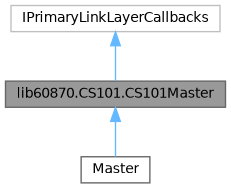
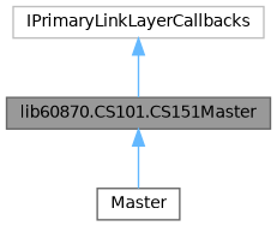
  digraph {
    node [color=gray40 fillcolor=white fontname=Helvetica fontsize=10 shape=box style=filled]
    edge [color=steelblue1 dir=back fontname=Helvetica fontsize=10 labelfontname=Helvetica labelfontsize=10 style=solid]
-   n1 [fillcolor=grey60 fontcolor=black height=0.2 label="lib60870.CS101.CS101Master" width=0.4]
+   n1 [fillcolor=grey60 fontcolor=black height=0.2 label="lib60870.CS101.CS151Master" width=0.4]
    n2 [height=0.2 label=Master width=0.4]
    n3 [color=grey75 height=0.2 label=IPrimaryLinkLayerCallbacks width=0.4]
    n1 -> n2
    n3 -> n1
  }
